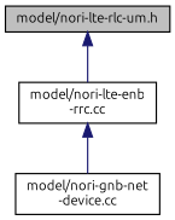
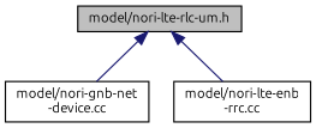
  digraph {
    fontname=Ubuntu
    node [color=black fillcolor=white fontname=Ubuntu fontsize=10 shape=record style=filled]
    edge [color=midnightblue dir=back fontname=Ubuntu fontsize=10 labelfontname=Helvetica labelfontsize=10 style=solid]
    n1 [fillcolor=grey75 fontcolor=black height=0.2 label="model/nori-lte-rlc-um.h" width=0.4]
    n2 [height=0.2 label="model/nori-gnb-net\l-device.cc" width=0.4]
    n3 [height=0.2 label="model/nori-lte-enb\l-rrc.cc" width=0.4]
-   n3 -> n2
+   n1 -> n2
    n1 -> n3
  }
